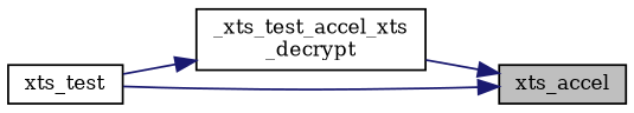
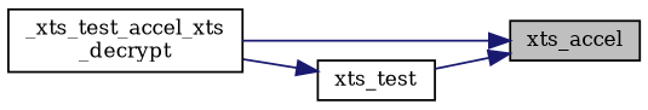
  digraph {
    fontname="DejaVu Serif"
    rankdir=RL
    node [color=black fillcolor=white fontname="DejaVu Serif" fontsize=10 shape=record style=filled]
    edge [color=midnightblue dir=back fontname="DejaVu Serif" fontsize=10 labelfontname=Helvetica labelfontsize=10 style=solid]
    n1 [fillcolor=grey75 fontcolor=black height=0.2 label=xts_accel width=0.4]
    n2 [height=0.2 label="_xts_test_accel_xts\l_decrypt" width=0.4]
    n3 [height=0.2 label=xts_test width=0.4]
    n1 -> n2
    n1 -> n3
-   n2 -> n3
+   n3 -> n2
  }
